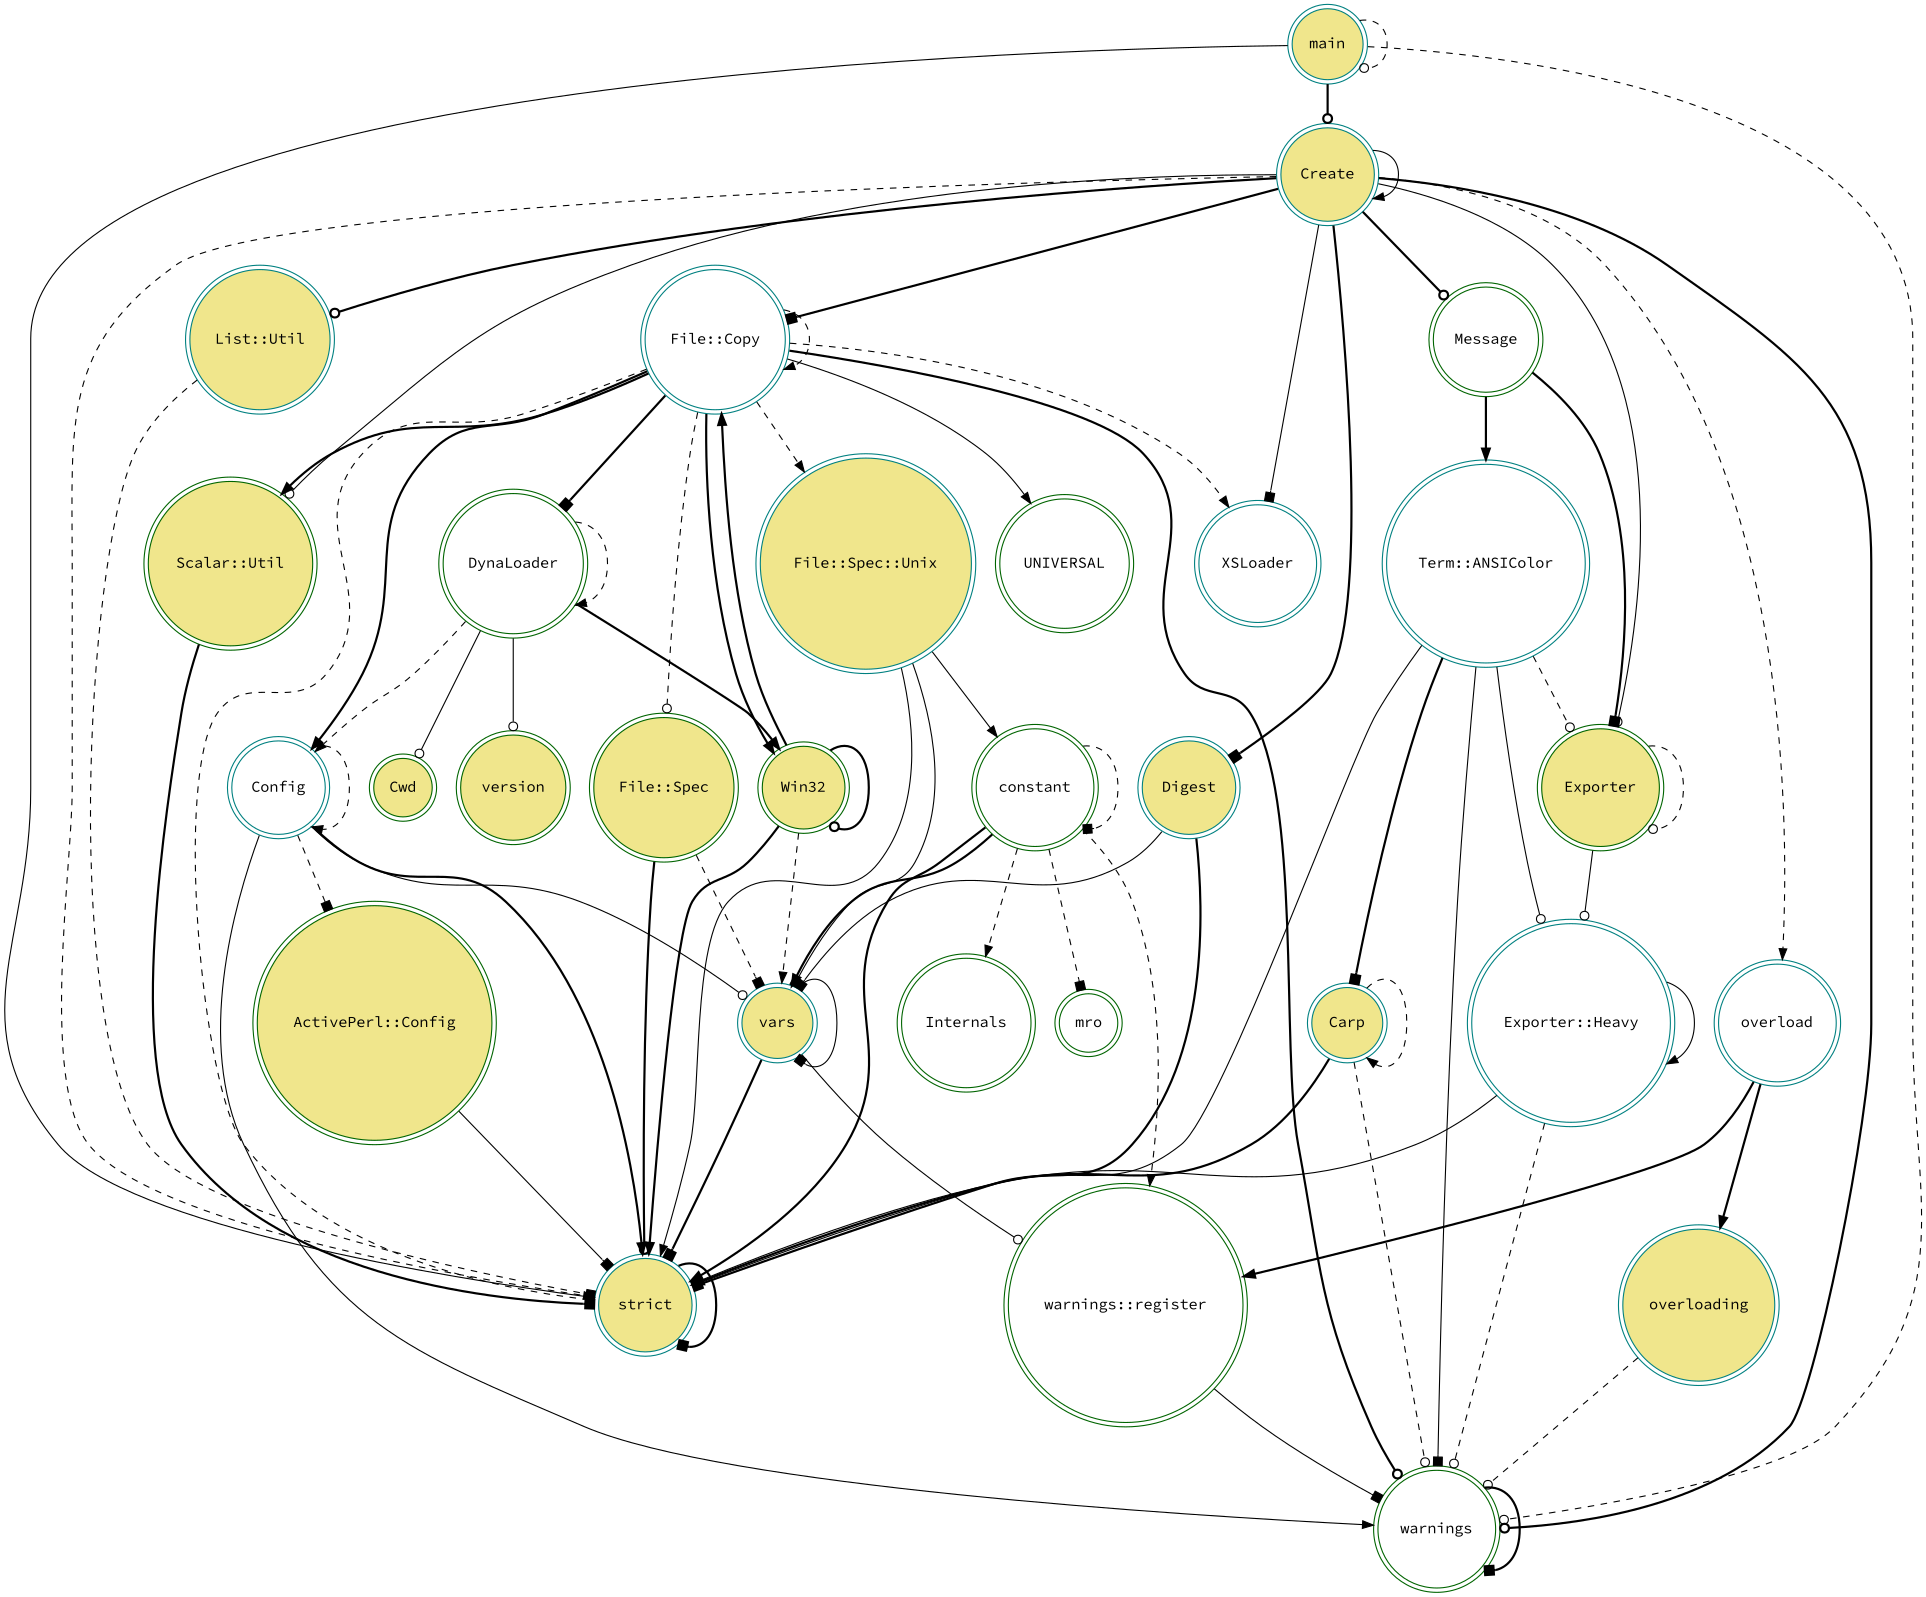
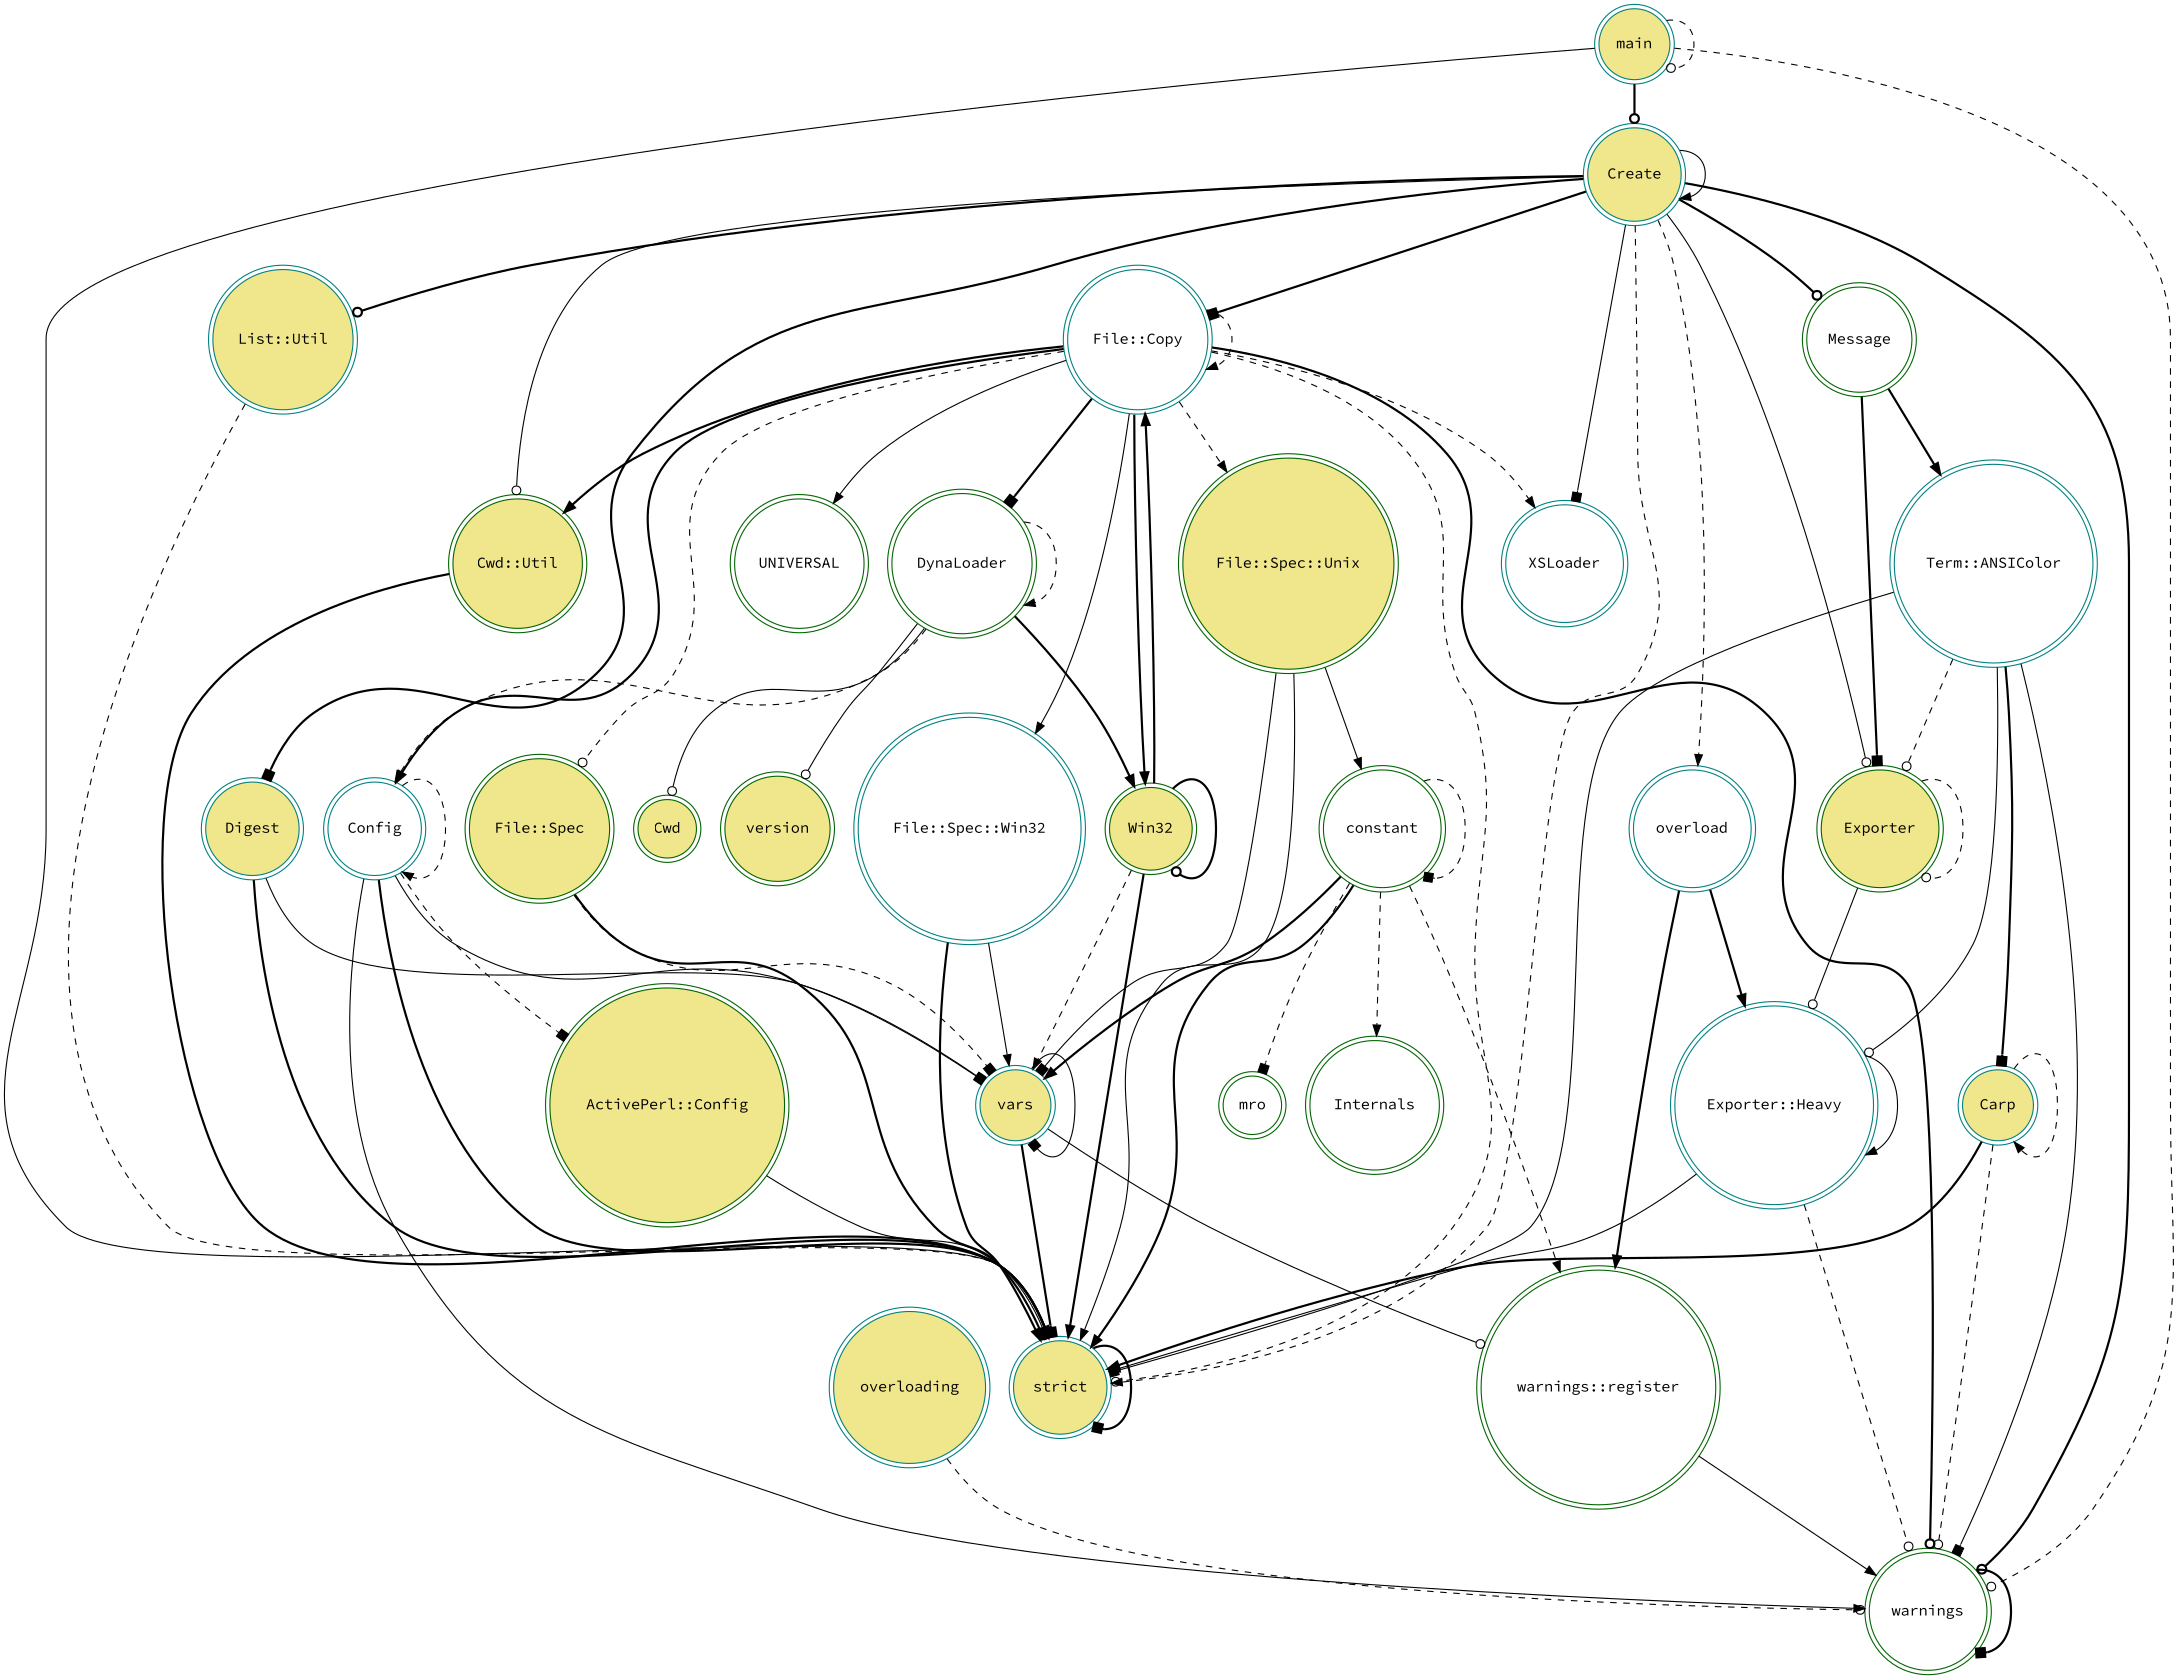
  digraph {
    fontname="Source Code Pro"
    node [color=darkgreen fillcolor=khaki fontname="Source Code Pro" shape=doublecircle style=filled]
    edge [arrowhead=normal fontname="Source Code Pro" style=bold]
    Create [color=teal]
    "List::Util" [color=teal]
    warnings [fillcolor=white]
    Exporter
    "strict" [color=teal]
    "File::Copy" [color=teal fillcolor=white]
    XSLoader [color=teal fillcolor=white]
    overload [color=teal fillcolor=white]
    Digest [color=teal]
    Message [fillcolor=white]
-   "Scalar::Util"
+   "Scalar::Util" [label="Cwd::Util"]
    "Exporter::Heavy" [color=teal fillcolor=white]
    Win32
    "File::Spec"
    Config [color=teal fillcolor=white]
    DynaLoader [fillcolor=white]
-   "File::Spec::Unix" [color=teal]
+   "File::Spec::Unix"
+   "File::Spec::Win32" [color=teal fillcolor=white]
    UNIVERSAL [fillcolor=white]
    overloading [color=teal]
    "warnings::register" [fillcolor=white]
    vars [color=teal]
    "Term::ANSIColor" [color=teal fillcolor=white]
    main [color=teal]
    Carp [color=teal]
    "ActivePerl::Config"
    Cwd
    version
    constant [fillcolor=white]
    Internals [fillcolor=white]
    mro [fillcolor=white]
    Create -> Create [style=solid]
    Create -> "List::Util" [arrowhead=odot]
    Create -> warnings [arrowhead=odot]
    Create -> Exporter [arrowhead=odot style=solid]
    Create -> "strict" [style=dashed]
    Create -> "File::Copy" [arrowhead=box]
    Create -> XSLoader [arrowhead=box style=solid]
    Create -> overload [style=dashed]
    Create -> Digest [arrowhead=box]
    Create -> Message [arrowhead=odot]
    Create -> "Scalar::Util" [arrowhead=odot style=solid]
    "List::Util" -> "strict" [arrowhead=box style=dashed]
    warnings -> warnings [arrowhead=box]
    Exporter -> Exporter [arrowhead=odot style=dashed]
    Exporter -> "Exporter::Heavy" [arrowhead=odot style=solid]
    "strict" -> "strict" [arrowhead=box]
    "File::Copy" -> warnings [arrowhead=odot]
    "File::Copy" -> "strict" [arrowhead=odot style=dashed]
    "File::Copy" -> "File::Copy" [style=dashed]
    "File::Copy" -> XSLoader [style=dashed]
    "File::Copy" -> "Scalar::Util"
    "File::Copy" -> Win32
    "File::Copy" -> "File::Spec" [arrowhead=odot style=dashed]
    "File::Copy" -> Config
    "File::Copy" -> DynaLoader [arrowhead=box]
    "File::Copy" -> "File::Spec::Unix" [style=dashed]
+   "File::Copy" -> "File::Spec::Win32" [style=solid]
    "File::Copy" -> UNIVERSAL [style=solid]
-   overload -> overloading
+   overload -> "Exporter::Heavy"
    overload -> "warnings::register"
    Digest -> "strict" [arrowhead=box]
    Digest -> vars [arrowhead=box style=solid]
    Message -> Exporter [arrowhead=box]
    Message -> "Term::ANSIColor"
    "Scalar::Util" -> "strict" [arrowhead=box]
    "Exporter::Heavy" -> warnings [arrowhead=odot style=dashed]
    "Exporter::Heavy" -> "strict" [style=solid]
    "Exporter::Heavy" -> "Exporter::Heavy" [style=solid]
    Win32 -> "strict"
    Win32 -> "File::Copy"
    Win32 -> Win32 [arrowhead=odot]
    Win32 -> vars [style=dashed]
    "File::Spec" -> "strict" [arrowhead=odot]
    "File::Spec" -> vars [arrowhead=box style=dashed]
    Config -> warnings [style=solid]
    Config -> "strict"
    Config -> Config [style=dashed]
-   Config -> vars [arrowhead=odot style=solid]
+   Config -> vars [arrowhead=box style=solid]
    Config -> "ActivePerl::Config" [arrowhead=box style=dashed]
    DynaLoader -> Win32
    DynaLoader -> Config [style=dashed]
    DynaLoader -> DynaLoader [style=dashed]
    DynaLoader -> Cwd [arrowhead=odot style=solid]
    DynaLoader -> version [arrowhead=odot style=solid]
    "File::Spec::Unix" -> "strict" [style=solid]
    "File::Spec::Unix" -> vars [arrowhead=box style=solid]
    "File::Spec::Unix" -> constant [style=solid]
+   "File::Spec::Win32" -> "strict"
+   "File::Spec::Win32" -> vars [style=solid]
    overloading -> warnings [arrowhead=odot style=dashed]
-   "warnings::register" -> warnings [arrowhead=box style=solid]
+   "warnings::register" -> warnings [style=solid]
    vars -> "strict" [arrowhead=box]
    vars -> "warnings::register" [arrowhead=odot style=solid]
    vars -> vars [arrowhead=box style=solid]
    "Term::ANSIColor" -> warnings [arrowhead=box style=solid]
    "Term::ANSIColor" -> Exporter [arrowhead=odot style=dashed]
    "Term::ANSIColor" -> "strict" [arrowhead=box style=solid]
    "Term::ANSIColor" -> "Exporter::Heavy" [arrowhead=odot style=solid]
    "Term::ANSIColor" -> Carp [arrowhead=box]
    main -> Create [arrowhead=odot]
    main -> warnings [arrowhead=odot style=dashed]
    main -> "strict" [arrowhead=odot style=solid]
    main -> main [arrowhead=odot style=dashed]
    Carp -> warnings [arrowhead=odot style=dashed]
    Carp -> "strict"
    Carp -> Carp [style=dashed]
    "ActivePerl::Config" -> "strict" [arrowhead=box style=solid]
    constant -> "strict"
    constant -> "warnings::register" [style=dashed]
    constant -> vars
    constant -> constant [arrowhead=box style=dashed]
    constant -> Internals [style=dashed]
    constant -> mro [arrowhead=box style=dashed]
  }
